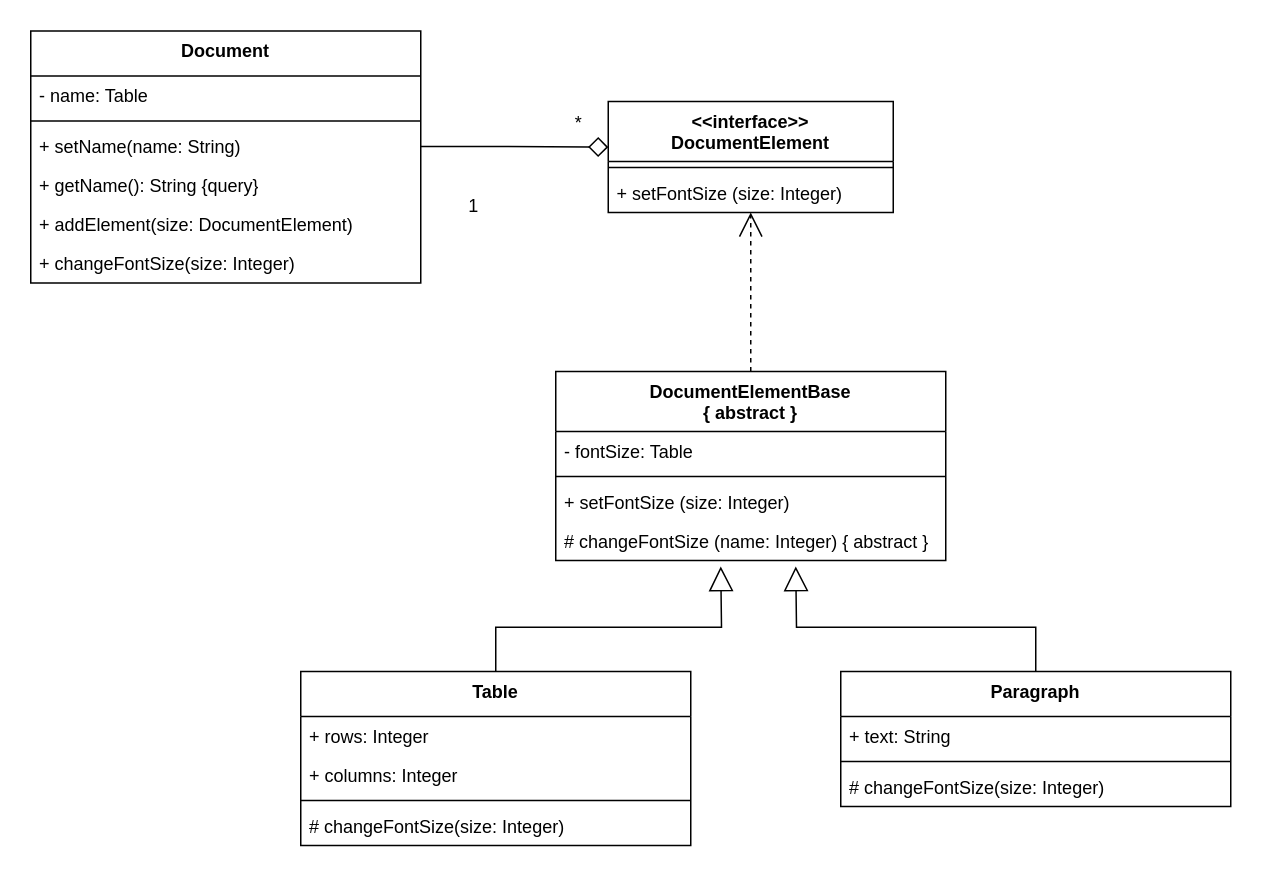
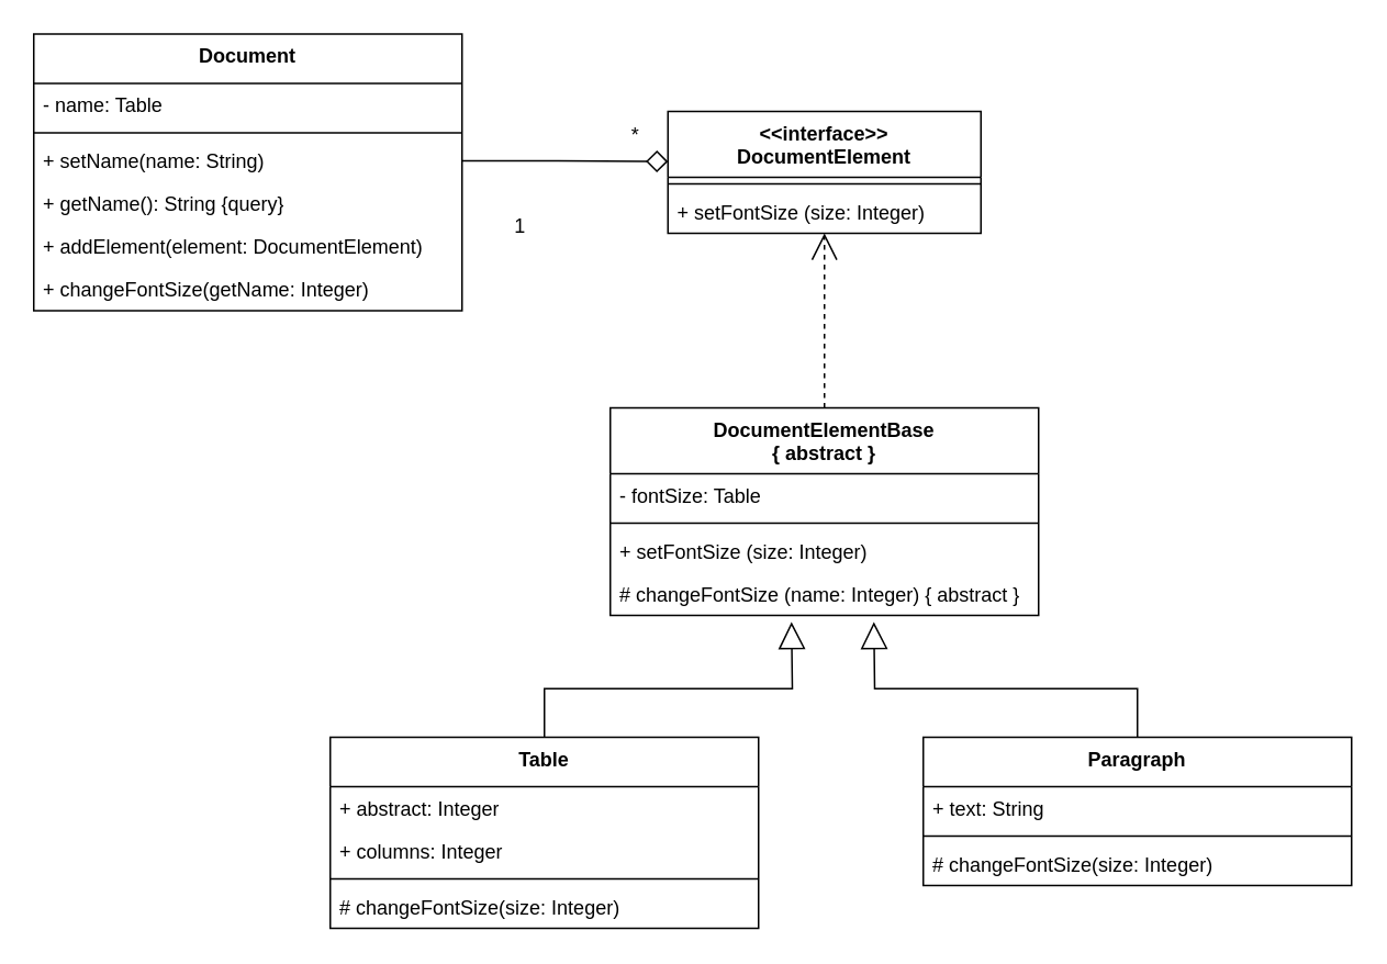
  <mxCell id="0" />
  <mxCell id="1" parent="0" />
  <mxCell id="2" value="&amp;lt;&amp;lt;interface&amp;gt;&amp;gt;&lt;br&gt;DocumentElement" style="swimlane;fontStyle=1;align=center;verticalAlign=top;childLayout=stackLayout;horizontal=1;startSize=40;horizontalStack=0;resizeParent=1;resizeParentMax=0;resizeLast=0;collapsible=1;marginBottom=0;whiteSpace=wrap;html=1;" vertex="1" parent="1"><mxGeometry x="405" y="67" width="190" height="74" as="geometry"><mxRectangle x="395" y="-50" width="150" height="40" as="alternateBounds" /></mxGeometry></mxCell>
  <mxCell id="3" value="" style="line;strokeWidth=1;fillColor=none;align=left;verticalAlign=middle;spacingTop=-1;spacingLeft=3;spacingRight=3;rotatable=0;labelPosition=right;points=[];portConstraint=eastwest;strokeColor=inherit;" vertex="1" parent="2"><mxGeometry y="40" width="190" height="8" as="geometry" /></mxCell>
  <mxCell id="4" value="+ setFontSize (size: Integer)" style="text;strokeColor=none;fillColor=none;align=left;verticalAlign=top;spacingLeft=4;spacingRight=4;overflow=hidden;rotatable=0;points=[[0,0.5],[1,0.5]];portConstraint=eastwest;whiteSpace=wrap;html=1;" vertex="1" parent="2"><mxGeometry y="48" width="190" height="26" as="geometry" /></mxCell>
  <mxCell id="5" style="edgeStyle=orthogonalEdgeStyle;rounded=0;orthogonalLoop=1;jettySize=auto;html=1;exitX=0.5;exitY=0;exitDx=0;exitDy=0;entryX=0.5;entryY=1;entryDx=0;entryDy=0;endArrow=open;endFill=0;strokeWidth=1;endSize=14;dashed=1;" edge="1" parent="1" source="6" target="2"><mxGeometry relative="1" as="geometry" /></mxCell>
  <mxCell id="6" value="DocumentElementBase&lt;br&gt;{ abstract }" style="swimlane;fontStyle=1;align=center;verticalAlign=top;childLayout=stackLayout;horizontal=1;startSize=40;horizontalStack=0;resizeParent=1;resizeParentMax=0;resizeLast=0;collapsible=1;marginBottom=0;whiteSpace=wrap;html=1;" vertex="1" parent="1"><mxGeometry x="370" y="247" width="260" height="126" as="geometry" /></mxCell>
  <mxCell id="7" value="- fontSize: Table" style="text;strokeColor=none;fillColor=none;align=left;verticalAlign=top;spacingLeft=4;spacingRight=4;overflow=hidden;rotatable=0;points=[[0,0.5],[1,0.5]];portConstraint=eastwest;whiteSpace=wrap;html=1;" vertex="1" parent="6"><mxGeometry y="40" width="260" height="26" as="geometry" /></mxCell>
  <mxCell id="8" value="" style="line;strokeWidth=1;fillColor=none;align=left;verticalAlign=middle;spacingTop=-1;spacingLeft=3;spacingRight=3;rotatable=0;labelPosition=right;points=[];portConstraint=eastwest;strokeColor=inherit;" vertex="1" parent="6"><mxGeometry y="66" width="260" height="8" as="geometry" /></mxCell>
  <mxCell id="9" value="+ setFontSize (size: Integer)" style="text;strokeColor=none;fillColor=none;align=left;verticalAlign=top;spacingLeft=4;spacingRight=4;overflow=hidden;rotatable=0;points=[[0,0.5],[1,0.5]];portConstraint=eastwest;whiteSpace=wrap;html=1;" vertex="1" parent="6"><mxGeometry y="74" width="260" height="26" as="geometry" /></mxCell>
  <mxCell id="10" value="# changeFontSize (name: Integer) { abstract }" style="text;strokeColor=none;fillColor=none;align=left;verticalAlign=top;spacingLeft=4;spacingRight=4;overflow=hidden;rotatable=0;points=[[0,0.5],[1,0.5]];portConstraint=eastwest;whiteSpace=wrap;html=1;" vertex="1" parent="6"><mxGeometry y="100" width="260" height="26" as="geometry" /></mxCell>
  <mxCell id="11" value="Paragraph" style="swimlane;fontStyle=1;align=center;verticalAlign=top;childLayout=stackLayout;horizontal=1;startSize=30;horizontalStack=0;resizeParent=1;resizeParentMax=0;resizeLast=0;collapsible=1;marginBottom=0;whiteSpace=wrap;html=1;" vertex="1" parent="1"><mxGeometry x="560" y="447" width="260" height="90" as="geometry" /></mxCell>
  <mxCell id="12" value="+ text: String" style="text;strokeColor=none;fillColor=none;align=left;verticalAlign=top;spacingLeft=4;spacingRight=4;overflow=hidden;rotatable=0;points=[[0,0.5],[1,0.5]];portConstraint=eastwest;whiteSpace=wrap;html=1;" vertex="1" parent="11"><mxGeometry y="30" width="260" height="26" as="geometry" /></mxCell>
  <mxCell id="13" value="" style="line;strokeWidth=1;fillColor=none;align=left;verticalAlign=middle;spacingTop=-1;spacingLeft=3;spacingRight=3;rotatable=0;labelPosition=right;points=[];portConstraint=eastwest;strokeColor=inherit;" vertex="1" parent="11"><mxGeometry y="56" width="260" height="8" as="geometry" /></mxCell>
  <mxCell id="14" value="# changeFontSize(size: Integer)" style="text;strokeColor=none;fillColor=none;align=left;verticalAlign=top;spacingLeft=4;spacingRight=4;overflow=hidden;rotatable=0;points=[[0,0.5],[1,0.5]];portConstraint=eastwest;whiteSpace=wrap;html=1;" vertex="1" parent="11"><mxGeometry y="64" width="260" height="26" as="geometry" /></mxCell>
  <mxCell id="15" value="Table" style="swimlane;fontStyle=1;align=center;verticalAlign=top;childLayout=stackLayout;horizontal=1;startSize=30;horizontalStack=0;resizeParent=1;resizeParentMax=0;resizeLast=0;collapsible=1;marginBottom=0;whiteSpace=wrap;html=1;" vertex="1" parent="1"><mxGeometry x="200" y="447" width="260" height="116" as="geometry" /></mxCell>
- <mxCell id="16" value="+ rows: Integer" style="text;strokeColor=none;fillColor=none;align=left;verticalAlign=top;spacingLeft=4;spacingRight=4;overflow=hidden;rotatable=0;points=[[0,0.5],[1,0.5]];portConstraint=eastwest;whiteSpace=wrap;html=1;" vertex="1" parent="15"><mxGeometry y="30" width="260" height="26" as="geometry" /></mxCell>
+ <mxCell id="16" value="+ abstract: Integer" style="text;strokeColor=none;fillColor=none;align=left;verticalAlign=top;spacingLeft=4;spacingRight=4;overflow=hidden;rotatable=0;points=[[0,0.5],[1,0.5]];portConstraint=eastwest;whiteSpace=wrap;html=1;" vertex="1" parent="15"><mxGeometry y="30" width="260" height="26" as="geometry" /></mxCell>
  <mxCell id="17" value="+ columns: Integer" style="text;strokeColor=none;fillColor=none;align=left;verticalAlign=top;spacingLeft=4;spacingRight=4;overflow=hidden;rotatable=0;points=[[0,0.5],[1,0.5]];portConstraint=eastwest;whiteSpace=wrap;html=1;" vertex="1" parent="15"><mxGeometry y="56" width="260" height="26" as="geometry" /></mxCell>
  <mxCell id="18" value="" style="line;strokeWidth=1;fillColor=none;align=left;verticalAlign=middle;spacingTop=-1;spacingLeft=3;spacingRight=3;rotatable=0;labelPosition=right;points=[];portConstraint=eastwest;strokeColor=inherit;" vertex="1" parent="15"><mxGeometry y="82" width="260" height="8" as="geometry" /></mxCell>
  <mxCell id="19" value="# changeFontSize(size: Integer)" style="text;strokeColor=none;fillColor=none;align=left;verticalAlign=top;spacingLeft=4;spacingRight=4;overflow=hidden;rotatable=0;points=[[0,0.5],[1,0.5]];portConstraint=eastwest;whiteSpace=wrap;html=1;" vertex="1" parent="15"><mxGeometry y="90" width="260" height="26" as="geometry" /></mxCell>
  <mxCell id="20" value="Document" style="swimlane;fontStyle=1;align=center;verticalAlign=top;childLayout=stackLayout;horizontal=1;startSize=30;horizontalStack=0;resizeParent=1;resizeParentMax=0;resizeLast=0;collapsible=1;marginBottom=0;whiteSpace=wrap;html=1;" vertex="1" parent="1"><mxGeometry x="20" y="20" width="260" height="168" as="geometry" /></mxCell>
  <mxCell id="21" value="- name: Table" style="text;strokeColor=none;fillColor=none;align=left;verticalAlign=top;spacingLeft=4;spacingRight=4;overflow=hidden;rotatable=0;points=[[0,0.5],[1,0.5]];portConstraint=eastwest;whiteSpace=wrap;html=1;" vertex="1" parent="20"><mxGeometry y="30" width="260" height="26" as="geometry" /></mxCell>
  <mxCell id="22" value="" style="line;strokeWidth=1;fillColor=none;align=left;verticalAlign=middle;spacingTop=-1;spacingLeft=3;spacingRight=3;rotatable=0;labelPosition=right;points=[];portConstraint=eastwest;strokeColor=inherit;" vertex="1" parent="20"><mxGeometry y="56" width="260" height="8" as="geometry" /></mxCell>
  <mxCell id="23" value="+ setName(name: String)" style="text;strokeColor=none;fillColor=none;align=left;verticalAlign=top;spacingLeft=4;spacingRight=4;overflow=hidden;rotatable=0;points=[[0,0.5],[1,0.5]];portConstraint=eastwest;whiteSpace=wrap;html=1;" vertex="1" parent="20"><mxGeometry y="64" width="260" height="26" as="geometry" /></mxCell>
  <mxCell id="24" value="+ getName(): String {query}" style="text;strokeColor=none;fillColor=none;align=left;verticalAlign=top;spacingLeft=4;spacingRight=4;overflow=hidden;rotatable=0;points=[[0,0.5],[1,0.5]];portConstraint=eastwest;whiteSpace=wrap;html=1;" vertex="1" parent="20"><mxGeometry y="90" width="260" height="26" as="geometry" /></mxCell>
- <mxCell id="25" value="+ addElement(size: DocumentElement)" style="text;strokeColor=none;fillColor=none;align=left;verticalAlign=top;spacingLeft=4;spacingRight=4;overflow=hidden;rotatable=0;points=[[0,0.5],[1,0.5]];portConstraint=eastwest;whiteSpace=wrap;html=1;" vertex="1" parent="20"><mxGeometry y="116" width="260" height="26" as="geometry" /></mxCell>
- <mxCell id="26" value="+ changeFontSize(size: Integer)" style="text;strokeColor=none;fillColor=none;align=left;verticalAlign=top;spacingLeft=4;spacingRight=4;overflow=hidden;rotatable=0;points=[[0,0.5],[1,0.5]];portConstraint=eastwest;whiteSpace=wrap;html=1;" vertex="1" parent="20"><mxGeometry y="142" width="260" height="26" as="geometry" /></mxCell>
+ <mxCell id="25" value="+ addElement(element: DocumentElement)" style="text;strokeColor=none;fillColor=none;align=left;verticalAlign=top;spacingLeft=4;spacingRight=4;overflow=hidden;rotatable=0;points=[[0,0.5],[1,0.5]];portConstraint=eastwest;whiteSpace=wrap;html=1;" vertex="1" parent="20"><mxGeometry y="116" width="260" height="26" as="geometry" /></mxCell>
+ <mxCell id="26" value="+ changeFontSize(getName: Integer)" style="text;strokeColor=none;fillColor=none;align=left;verticalAlign=top;spacingLeft=4;spacingRight=4;overflow=hidden;rotatable=0;points=[[0,0.5],[1,0.5]];portConstraint=eastwest;whiteSpace=wrap;html=1;" vertex="1" parent="20"><mxGeometry y="142" width="260" height="26" as="geometry" /></mxCell>
  <mxCell id="27" style="edgeStyle=orthogonalEdgeStyle;rounded=0;orthogonalLoop=1;jettySize=auto;html=1;exitX=0.5;exitY=0;exitDx=0;exitDy=0;endArrow=block;endFill=0;strokeWidth=1;endSize=14;" edge="1" parent="1" source="15"><mxGeometry relative="1" as="geometry"><mxPoint x="310" y="423" as="sourcePoint" /><mxPoint x="480" y="377" as="targetPoint" /></mxGeometry></mxCell>
  <mxCell id="28" style="edgeStyle=orthogonalEdgeStyle;rounded=0;orthogonalLoop=1;jettySize=auto;html=1;exitX=0.5;exitY=0;exitDx=0;exitDy=0;endArrow=block;endFill=0;strokeWidth=1;endSize=14;" edge="1" parent="1" source="11"><mxGeometry relative="1" as="geometry"><mxPoint x="380" y="446.97" as="sourcePoint" /><mxPoint x="530" y="376.97" as="targetPoint" /></mxGeometry></mxCell>
  <mxCell id="29" style="edgeStyle=orthogonalEdgeStyle;rounded=0;orthogonalLoop=1;jettySize=auto;html=1;exitX=1;exitY=0.5;exitDx=0;exitDy=0;entryX=0;entryY=0.411;entryDx=0;entryDy=0;entryPerimeter=0;endArrow=diamond;endFill=0;endSize=11;" edge="1" parent="1" source="23" target="2"><mxGeometry relative="1" as="geometry" /></mxCell>
  <mxCell id="30" value="1" style="text;html=1;align=center;verticalAlign=middle;resizable=0;points=[];autosize=1;strokeColor=none;fillColor=none;" vertex="1" parent="1"><mxGeometry x="300" y="122" width="30" height="30" as="geometry" /></mxCell>
  <mxCell id="31" value="*" style="text;html=1;align=center;verticalAlign=middle;resizable=0;points=[];autosize=1;strokeColor=none;fillColor=none;" vertex="1" parent="1"><mxGeometry x="370" y="67" width="30" height="30" as="geometry" /></mxCell>
